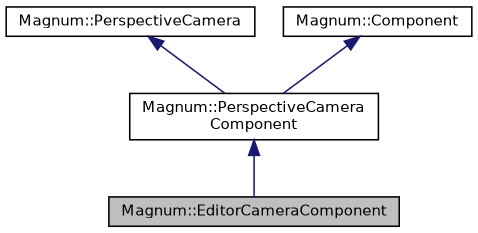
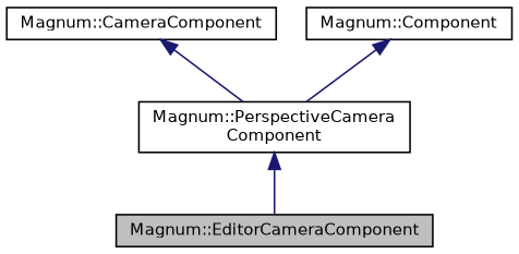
  digraph {
    node [color=black fillcolor=white fontname=Helvetica fontsize=10 shape=record style=filled]
    edge [color=midnightblue dir=back fontname=Helvetica fontsize=10 labelfontname=Helvetica labelfontsize=10 style=solid]
    n1 [fillcolor=grey75 fontcolor=black height=0.2 label="Magnum::EditorCameraComponent" width=0.4]
    n2 [height=0.2 label="Magnum::PerspectiveCamera\lComponent" width=0.4]
-   n3 [height=0.2 label="Magnum::PerspectiveCamera" width=0.4]
+   n3 [height=0.2 label="Magnum::CameraComponent" width=0.4]
    n4 [height=0.2 label="Magnum::Component" width=0.4]
    n2 -> n1
    n3 -> n2
    n4 -> n2
  }
